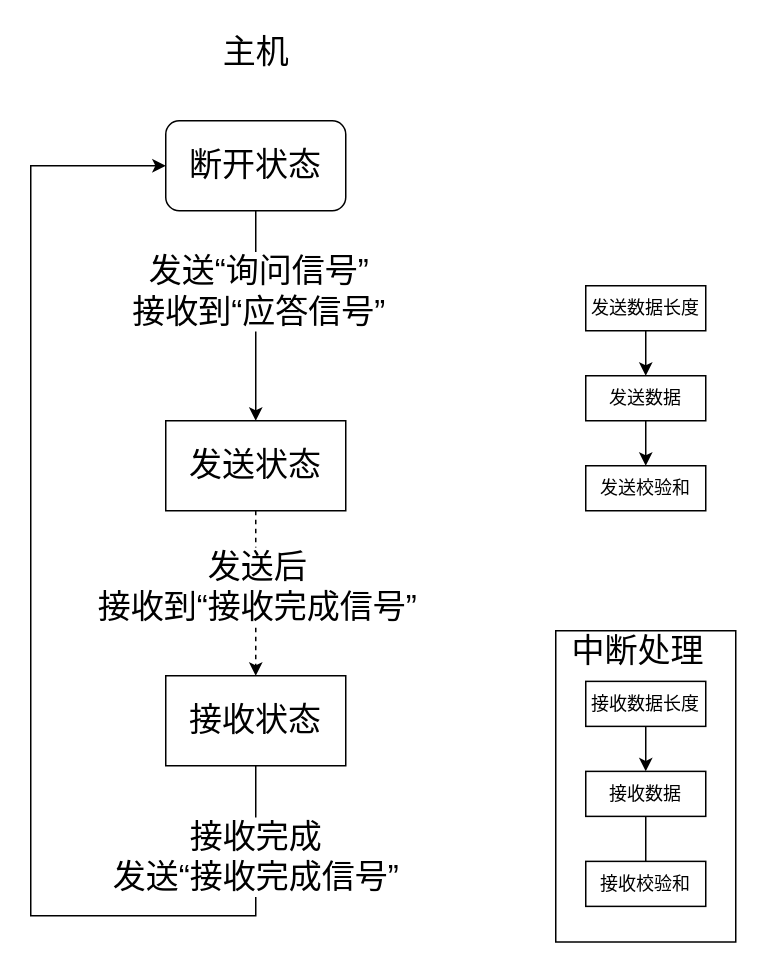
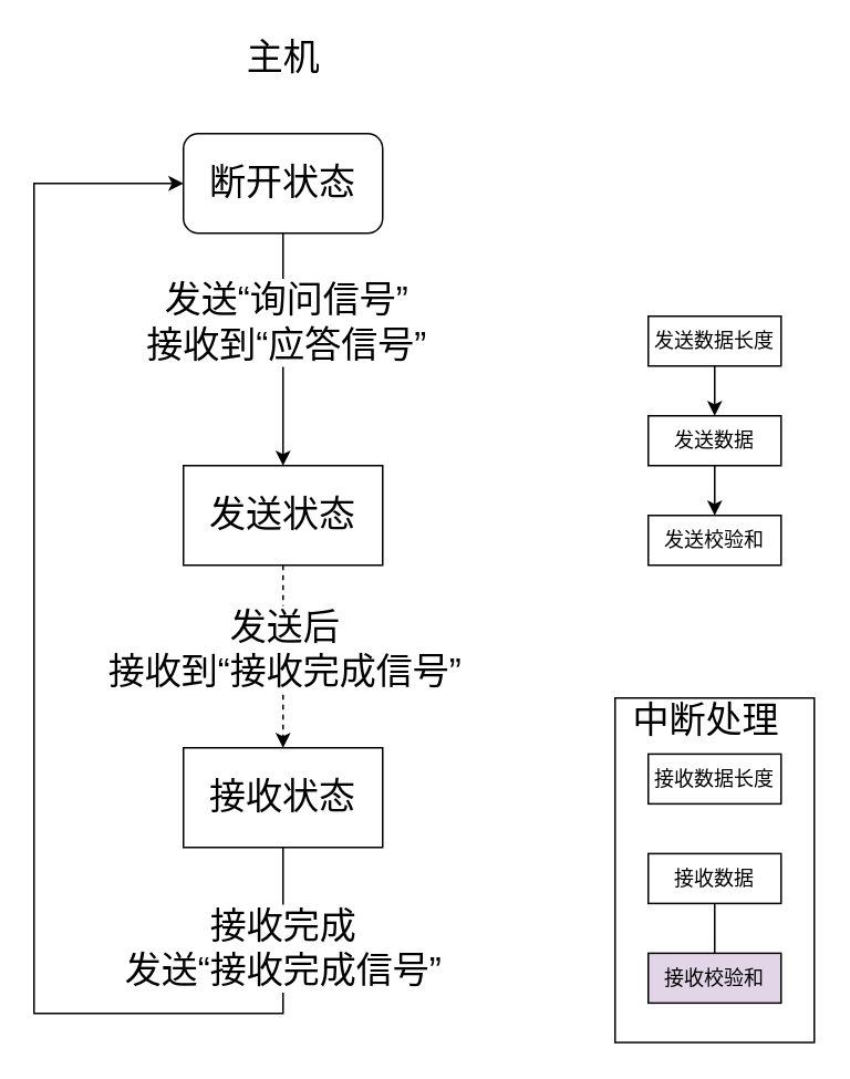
  <mxCell id="0" />
  <mxCell id="1" parent="0" />
  <mxCell id="2" value="" style="rounded=0;whiteSpace=wrap;html=1;fontSize=22;labelBackgroundColor=none;fillColor=none;" vertex="1" parent="1"><mxGeometry x="370" y="420" width="120" height="207.5" as="geometry" /></mxCell>
  <mxCell id="3" style="edgeStyle=orthogonalEdgeStyle;rounded=0;orthogonalLoop=1;jettySize=auto;html=1;exitX=0.5;exitY=1;exitDx=0;exitDy=0;entryX=0.5;entryY=0;entryDx=0;entryDy=0;" edge="1" parent="1" source="5" target="8"><mxGeometry relative="1" as="geometry" /></mxCell>
  <mxCell id="4" value="发送“询问信号”&lt;br&gt;接收到“应答信号”" style="edgeLabel;html=1;align=center;verticalAlign=middle;resizable=0;points=[];fontSize=22;" vertex="1" connectable="0" parent="3"><mxGeometry x="-0.237" y="1" relative="1" as="geometry"><mxPoint as="offset" /></mxGeometry></mxCell>
  <mxCell id="5" value="断开状态" style="whiteSpace=wrap;html=1;fontSize=22;rounded=1;" vertex="1" parent="1"><mxGeometry x="110" y="80" width="120" height="60" as="geometry" /></mxCell>
  <mxCell id="6" value="" style="edgeStyle=orthogonalEdgeStyle;rounded=0;orthogonalLoop=1;jettySize=auto;html=1;dashed=1;" edge="1" parent="1" source="8" target="11"><mxGeometry relative="1" as="geometry" /></mxCell>
  <mxCell id="7" value="发送后&lt;br&gt;接收到“接收完成信号”" style="edgeLabel;html=1;align=center;verticalAlign=middle;resizable=0;points=[];fontSize=22;" vertex="1" connectable="0" parent="6"><mxGeometry x="-0.208" relative="1" as="geometry"><mxPoint y="6.55" as="offset" /></mxGeometry></mxCell>
  <mxCell id="8" value="发送状态" style="rounded=0;whiteSpace=wrap;html=1;fontSize=22;" vertex="1" parent="1"><mxGeometry x="110" y="280" width="120" height="60" as="geometry" /></mxCell>
  <mxCell id="9" style="edgeStyle=orthogonalEdgeStyle;rounded=0;orthogonalLoop=1;jettySize=auto;html=1;exitX=0.5;exitY=1;exitDx=0;exitDy=0;fontSize=22;entryX=0;entryY=0.5;entryDx=0;entryDy=0;" edge="1" parent="1" source="11" target="5"><mxGeometry relative="1" as="geometry"><mxPoint x="20" y="260" as="targetPoint" /><Array as="points"><mxPoint x="170" y="610" /><mxPoint x="20" y="610" /><mxPoint x="20" y="110" /></Array></mxGeometry></mxCell>
  <mxCell id="10" value="接收完成&lt;br&gt;发送“接收完成信号”" style="edgeLabel;html=1;align=center;verticalAlign=middle;resizable=0;points=[];fontSize=22;" vertex="1" connectable="0" parent="9"><mxGeometry x="-0.941" y="2" relative="1" as="geometry"><mxPoint x="-2.01" y="35.17" as="offset" /></mxGeometry></mxCell>
  <mxCell id="11" value="接收状态" style="rounded=0;whiteSpace=wrap;html=1;fontSize=22;" vertex="1" parent="1"><mxGeometry x="110" y="450" width="120" height="60" as="geometry" /></mxCell>
  <mxCell id="12" value="" style="edgeStyle=orthogonalEdgeStyle;rounded=0;orthogonalLoop=1;jettySize=auto;html=1;" edge="1" parent="1" source="13" target="15"><mxGeometry relative="1" as="geometry" /></mxCell>
  <mxCell id="13" value="发送数据长度" style="whiteSpace=wrap;html=1;rounded=0;" vertex="1" parent="1"><mxGeometry x="390" y="190" width="80" height="30" as="geometry" /></mxCell>
  <mxCell id="14" value="" style="edgeStyle=orthogonalEdgeStyle;rounded=0;orthogonalLoop=1;jettySize=auto;html=1;" edge="1" parent="1" source="15" target="16"><mxGeometry relative="1" as="geometry" /></mxCell>
  <mxCell id="15" value="发送数据" style="whiteSpace=wrap;html=1;rounded=0;" vertex="1" parent="1"><mxGeometry x="390" y="250" width="80" height="30" as="geometry" /></mxCell>
  <mxCell id="16" value="发送校验和" style="whiteSpace=wrap;html=1;rounded=0;" vertex="1" parent="1"><mxGeometry x="390" y="310" width="80" height="30" as="geometry" /></mxCell>
- <mxCell id="17" value="" style="edgeStyle=orthogonalEdgeStyle;rounded=0;orthogonalLoop=1;jettySize=auto;html=1;" edge="1" parent="1" source="18" target="20"><mxGeometry relative="1" as="geometry" /></mxCell>
  <mxCell id="18" value="接收数据长度" style="whiteSpace=wrap;html=1;rounded=0;" vertex="1" parent="1"><mxGeometry x="390" y="453.75" width="80" height="30" as="geometry" /></mxCell>
  <mxCell id="19" value="" style="edgeStyle=orthogonalEdgeStyle;rounded=0;orthogonalLoop=1;jettySize=auto;html=1;endArrow=none;" edge="1" parent="1" source="20" target="21"><mxGeometry relative="1" as="geometry" /></mxCell>
  <mxCell id="20" value="接收数据" style="whiteSpace=wrap;html=1;rounded=0;" vertex="1" parent="1"><mxGeometry x="390" y="513.75" width="80" height="30" as="geometry" /></mxCell>
- <mxCell id="21" value="接收校验和" style="whiteSpace=wrap;html=1;rounded=0;" vertex="1" parent="1"><mxGeometry x="390" y="573.75" width="80" height="30" as="geometry" /></mxCell>
+ <mxCell id="21" value="接收校验和" style="whiteSpace=wrap;html=1;rounded=0;fillColor=#e1d5e7;" vertex="1" parent="1"><mxGeometry x="390" y="573.75" width="80" height="30" as="geometry" /></mxCell>
  <mxCell id="22" value="中断处理" style="text;html=1;strokeColor=none;fillColor=none;align=center;verticalAlign=middle;whiteSpace=wrap;rounded=0;labelBackgroundColor=none;fontSize=22;" vertex="1" parent="1"><mxGeometry x="370" y="424" width="110" height="20" as="geometry" /></mxCell>
  <mxCell id="23" value="主机" style="text;html=1;align=center;verticalAlign=middle;resizable=0;points=[];autosize=1;fontSize=22;" vertex="1" parent="1"><mxGeometry x="140" y="20" width="60" height="30" as="geometry" /></mxCell>
